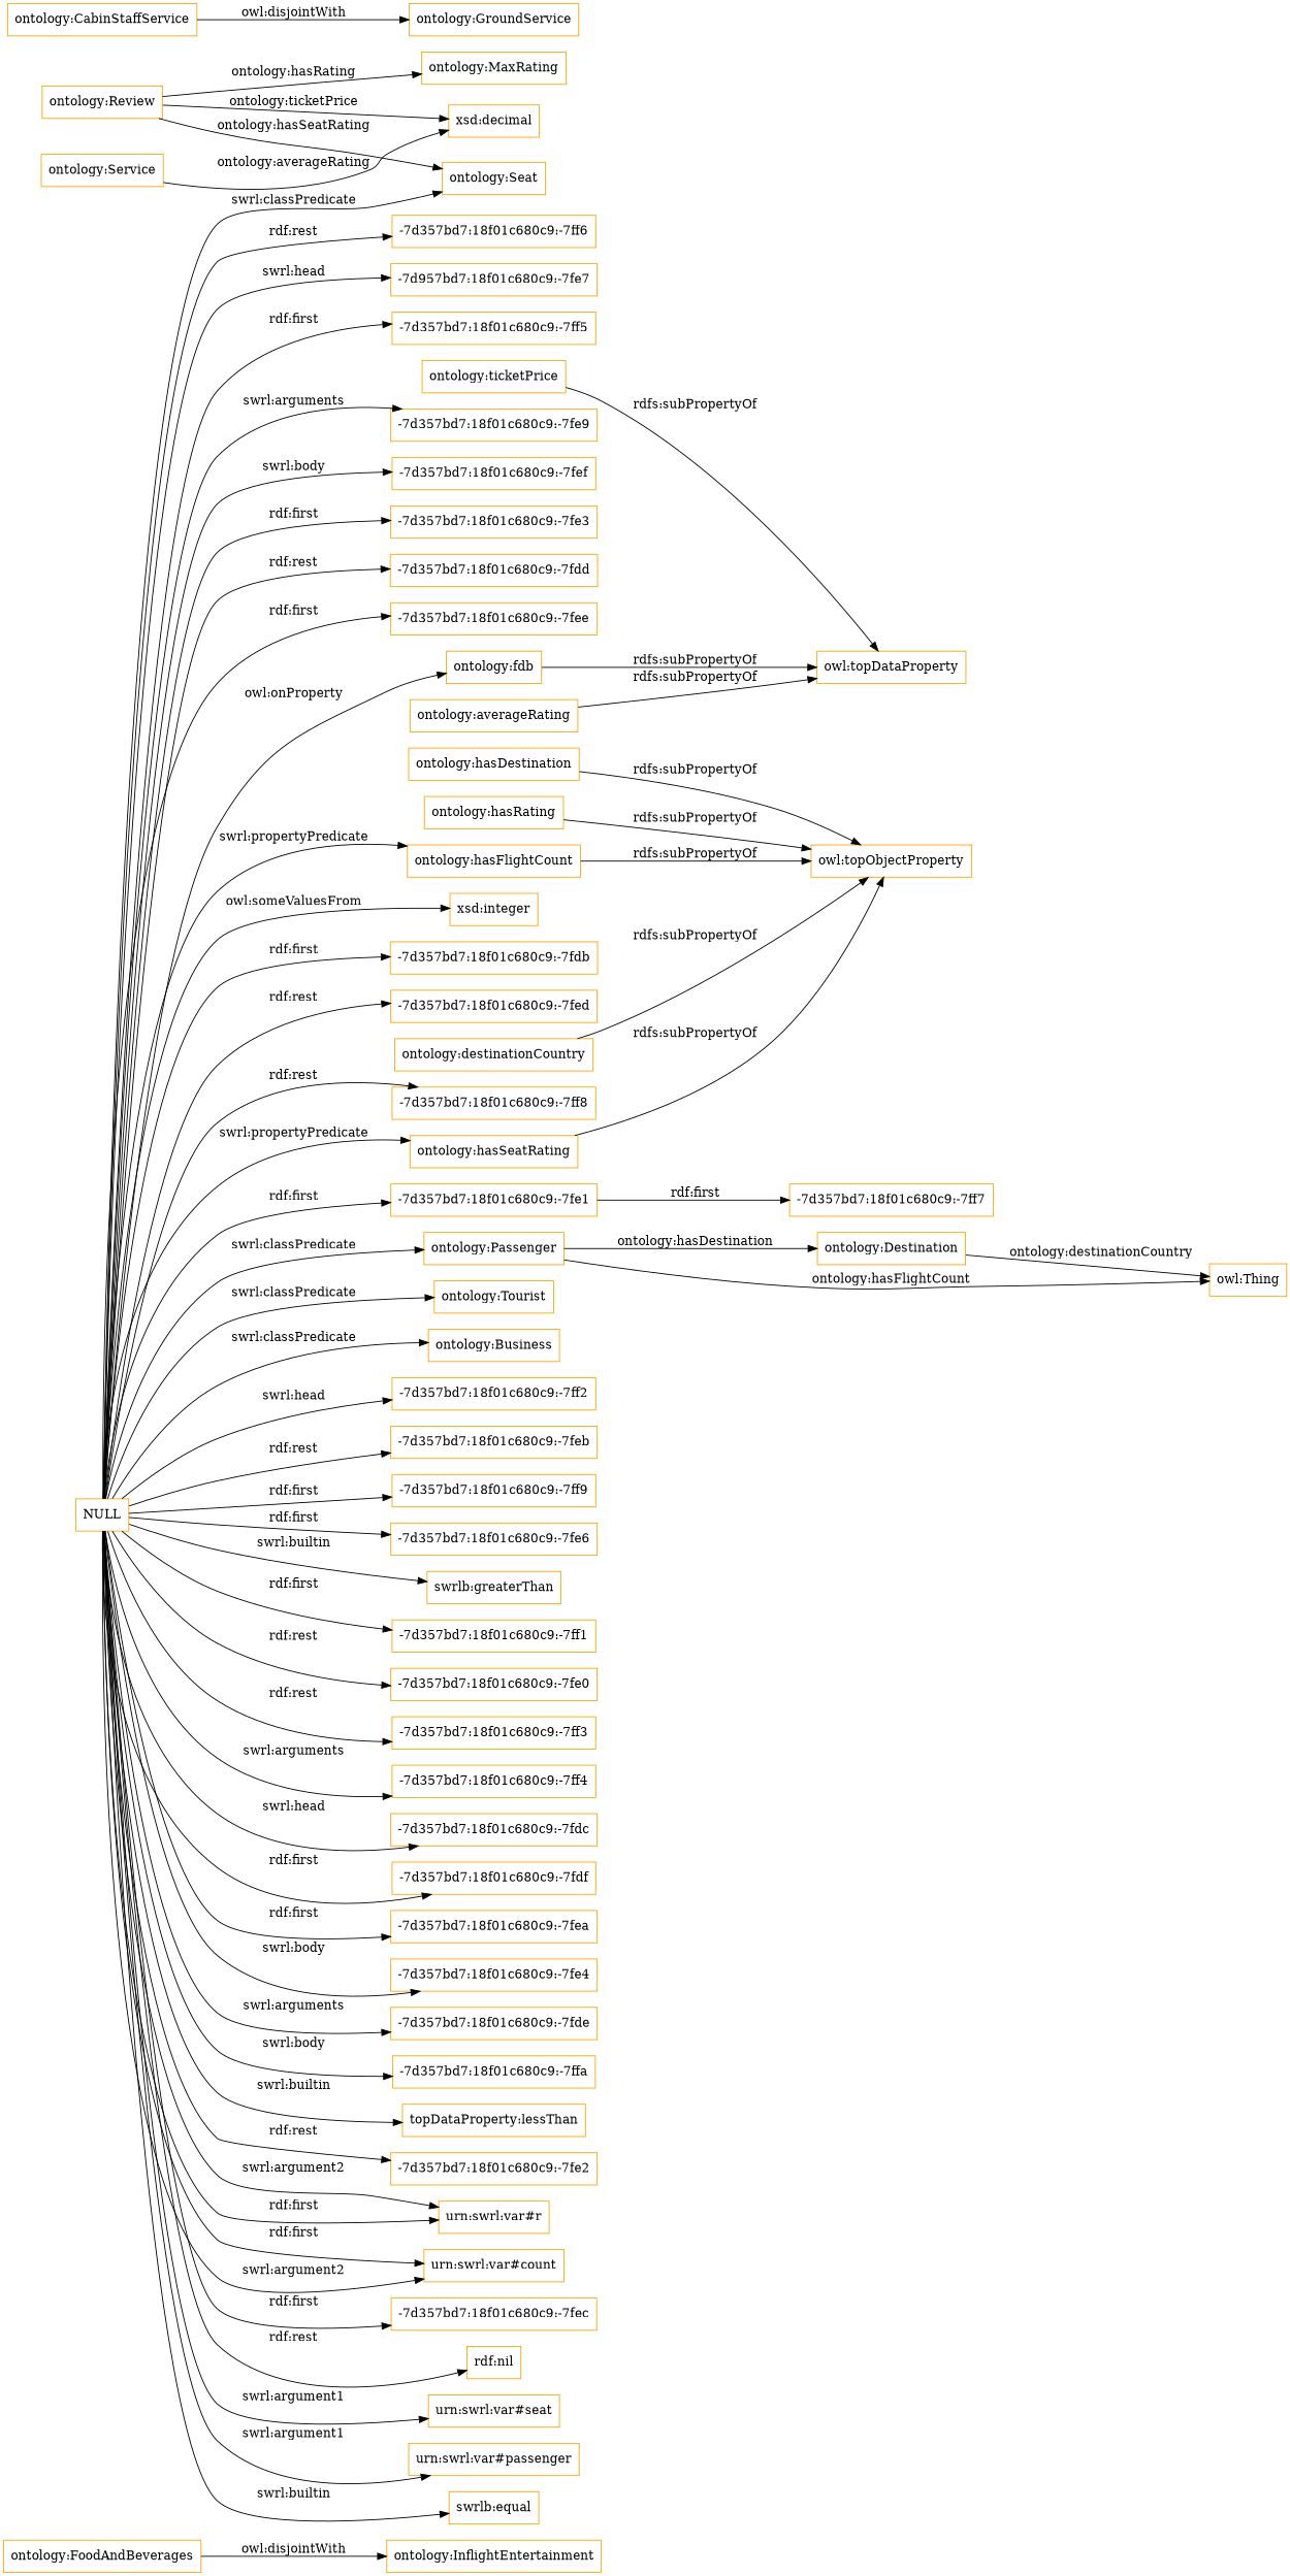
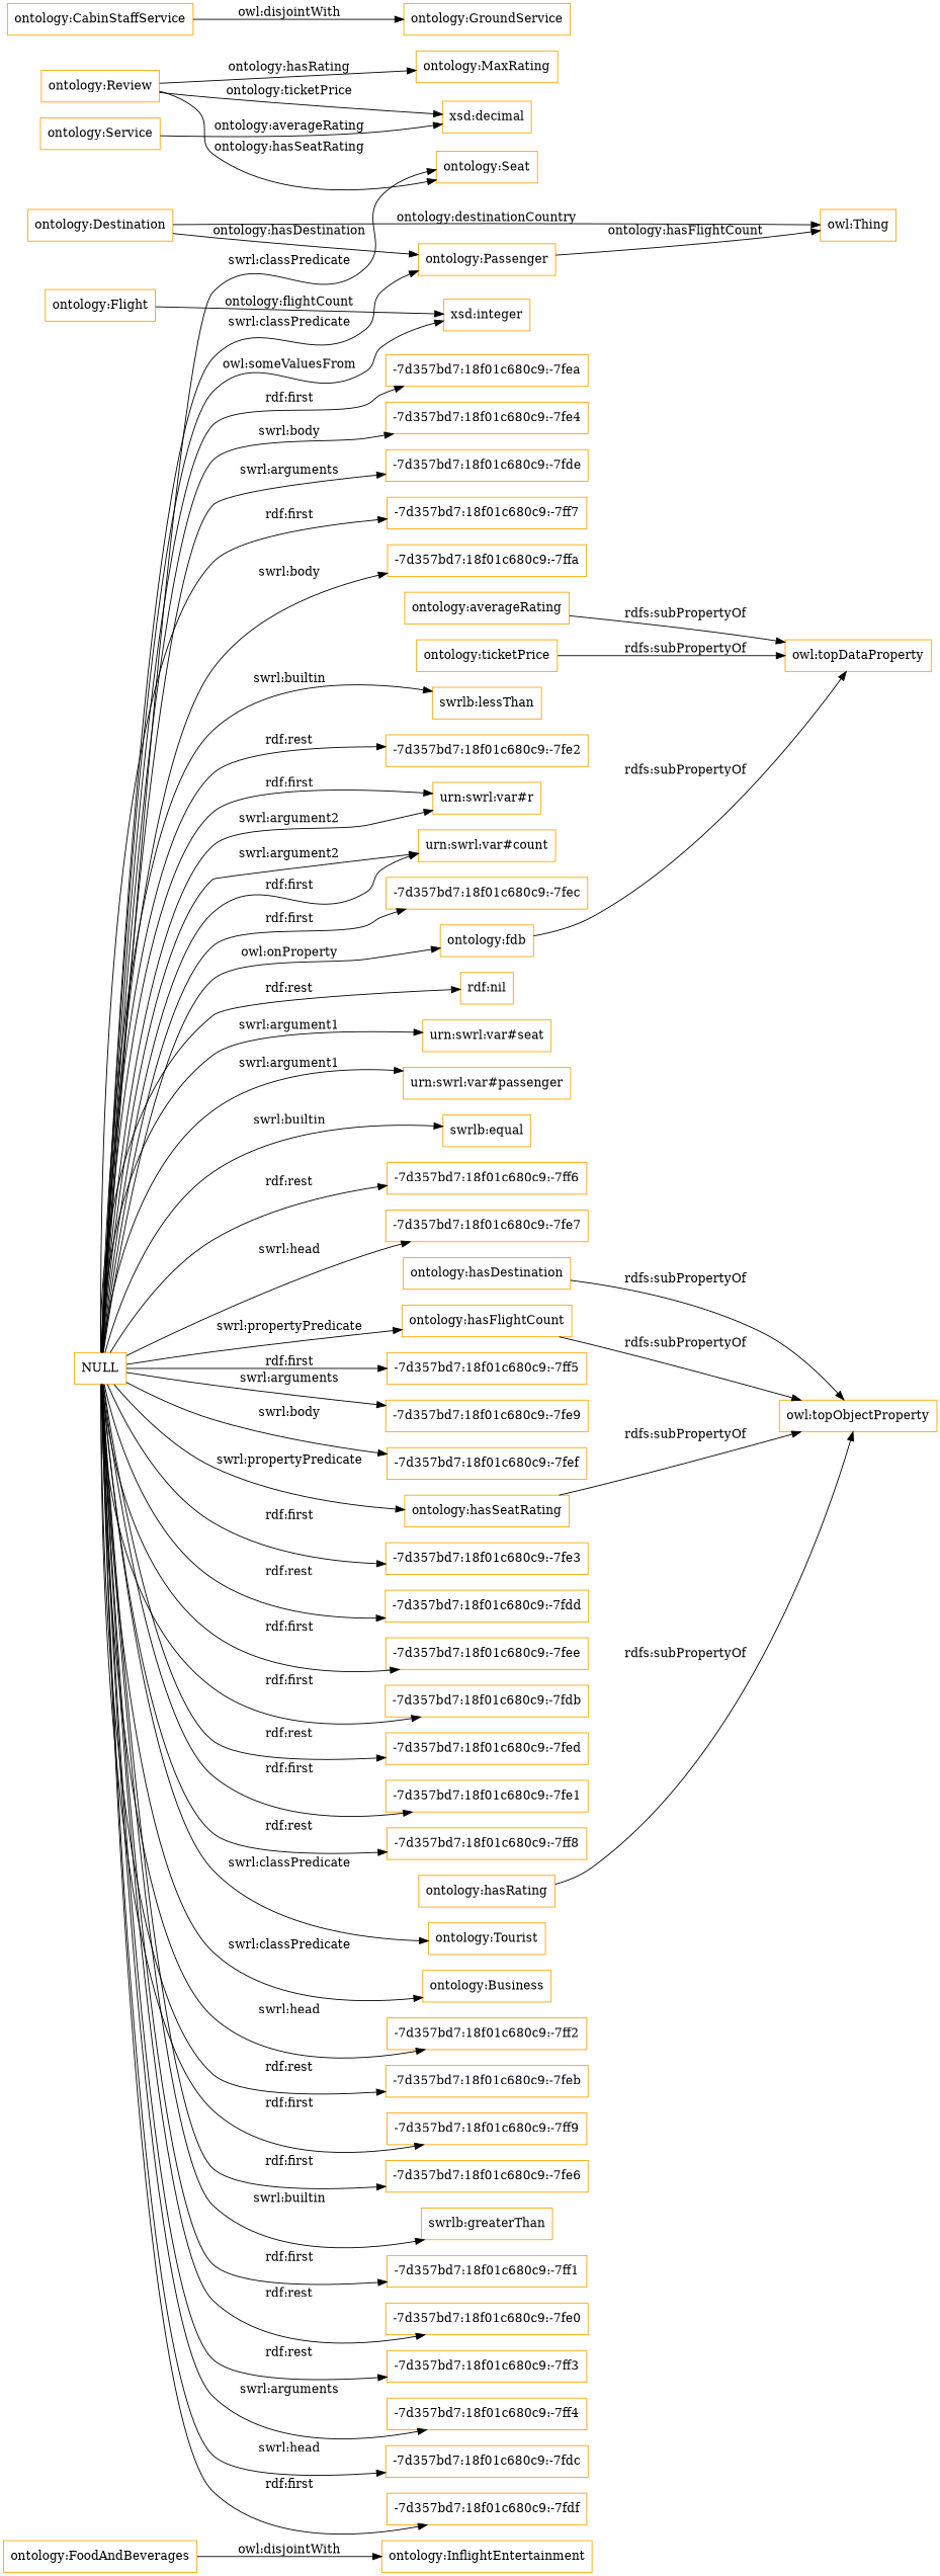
  digraph {
    rankdir=LR
    node [color=orange shape=rectangle]
    "ontology:FoodAndBeverages"
    "ontology:InflightEntertainment"
+   "ontology:Flight"
    "xsd:integer"
    "ontology:CabinStaffService"
    "ontology:GroundService"
    "ontology:Review"
    "ontology:MaxRating"
    "ontology:Seat"
    "xsd:decimal"
    "ontology:Passenger"
    "ontology:Destination"
    "owl:Thing"
    "ontology:Service"
    n15 [label="ontology:fdb"]
    "owl:topDataProperty"
-   "ontology:destinationCountry"
    "owl:topObjectProperty"
    "ontology:hasFlightCount"
    "ontology:hasSeatRating"
    "ontology:averageRating"
    "ontology:ticketPrice"
    NULL
    "ontology:Tourist"
    "ontology:Business"
    "-7d357bd7:18f01c680c9:-7ff2"
    "-7d357bd7:18f01c680c9:-7feb"
    "-7d357bd7:18f01c680c9:-7ff9"
    "-7d357bd7:18f01c680c9:-7fe6"
    "swrlb:greaterThan"
    "-7d357bd7:18f01c680c9:-7ff1"
    "-7d357bd7:18f01c680c9:-7fe0"
    "-7d357bd7:18f01c680c9:-7ff3"
    "-7d357bd7:18f01c680c9:-7ff4"
    "-7d357bd7:18f01c680c9:-7fdc"
    "-7d357bd7:18f01c680c9:-7fdf"
    "-7d357bd7:18f01c680c9:-7fea"
    "-7d357bd7:18f01c680c9:-7fe4"
    "-7d357bd7:18f01c680c9:-7fde"
    "-7d357bd7:18f01c680c9:-7ff7"
    "-7d357bd7:18f01c680c9:-7ffa"
-   "swrlb:lessThan" [label="topDataProperty:lessThan"]
+   "swrlb:lessThan"
    "-7d357bd7:18f01c680c9:-7fe2"
    "urn:swrl:var#r"
    "urn:swrl:var#count"
    "-7d357bd7:18f01c680c9:-7fec"
    "rdf:nil"
    "urn:swrl:var#seat"
    "urn:swrl:var#passenger"
    "swrlb:equal"
    "-7d357bd7:18f01c680c9:-7ff6"
-   "-7d357bd7:18f01c680c9:-7fe7" [label="-7d957bd7:18f01c680c9:-7fe7"]
+   "-7d357bd7:18f01c680c9:-7fe7"
    "-7d357bd7:18f01c680c9:-7ff5"
    "-7d357bd7:18f01c680c9:-7fe9"
    "-7d357bd7:18f01c680c9:-7fef"
    "-7d357bd7:18f01c680c9:-7fe3"
    "-7d357bd7:18f01c680c9:-7fdd"
    "-7d357bd7:18f01c680c9:-7fee"
    "-7d357bd7:18f01c680c9:-7fdb"
    "-7d357bd7:18f01c680c9:-7fed"
    "-7d357bd7:18f01c680c9:-7fe1"
    "-7d357bd7:18f01c680c9:-7ff8"
    "ontology:hasDestination"
    "ontology:hasRating"
    "ontology:FoodAndBeverages" -> "ontology:InflightEntertainment" [label="owl:disjointWith"]
+   "ontology:Flight" -> "xsd:integer" [label="ontology:flightCount"]
    "ontology:CabinStaffService" -> "ontology:GroundService" [label="owl:disjointWith"]
    "ontology:Review" -> "ontology:MaxRating" [label="ontology:hasRating"]
    "ontology:Review" -> "ontology:Seat" [label="ontology:hasSeatRating"]
    "ontology:Review" -> "xsd:decimal" [label="ontology:ticketPrice"]
-   "ontology:Passenger" -> "ontology:Destination" [label="ontology:hasDestination"]
+   "ontology:Destination" -> "ontology:Passenger" [label="ontology:hasDestination"]
    "ontology:Passenger" -> "owl:Thing" [label="ontology:hasFlightCount"]
    "ontology:Destination" -> "owl:Thing" [label="ontology:destinationCountry"]
    "ontology:Service" -> "xsd:decimal" [label="ontology:averageRating"]
    n15 -> "owl:topDataProperty" [label="rdfs:subPropertyOf"]
-   "ontology:destinationCountry" -> "owl:topObjectProperty" [label="rdfs:subPropertyOf"]
    "ontology:hasFlightCount" -> "owl:topObjectProperty" [label="rdfs:subPropertyOf"]
    "ontology:hasSeatRating" -> "owl:topObjectProperty" [label="rdfs:subPropertyOf"]
    "ontology:averageRating" -> "owl:topDataProperty" [label="rdfs:subPropertyOf"]
    "ontology:ticketPrice" -> "owl:topDataProperty" [label="rdfs:subPropertyOf"]
    NULL -> "xsd:integer" [label="owl:someValuesFrom"]
    NULL -> "ontology:Seat" [label="swrl:classPredicate"]
    NULL -> "ontology:Passenger" [label="swrl:classPredicate"]
    NULL -> n15 [label="owl:onProperty"]
    NULL -> "ontology:hasFlightCount" [label="swrl:propertyPredicate"]
    NULL -> "ontology:hasSeatRating" [label="swrl:propertyPredicate"]
    NULL -> "ontology:Tourist" [label="swrl:classPredicate"]
    NULL -> "ontology:Business" [label="swrl:classPredicate"]
    NULL -> "-7d357bd7:18f01c680c9:-7ff2" [label="swrl:head"]
    NULL -> "-7d357bd7:18f01c680c9:-7feb" [label="rdf:rest"]
    NULL -> "-7d357bd7:18f01c680c9:-7ff9" [label="rdf:first"]
    NULL -> "-7d357bd7:18f01c680c9:-7fe6" [label="rdf:first"]
    NULL -> "swrlb:greaterThan" [label="swrl:builtin"]
    NULL -> "-7d357bd7:18f01c680c9:-7ff1" [label="rdf:first"]
    NULL -> "-7d357bd7:18f01c680c9:-7fe0" [label="rdf:rest"]
    NULL -> "-7d357bd7:18f01c680c9:-7ff3" [label="rdf:rest"]
    NULL -> "-7d357bd7:18f01c680c9:-7ff4" [label="swrl:arguments"]
    NULL -> "-7d357bd7:18f01c680c9:-7fdc" [label="swrl:head"]
    NULL -> "-7d357bd7:18f01c680c9:-7fdf" [label="rdf:first"]
    NULL -> "-7d357bd7:18f01c680c9:-7fea" [label="rdf:first"]
    NULL -> "-7d357bd7:18f01c680c9:-7fe4" [label="swrl:body"]
    NULL -> "-7d357bd7:18f01c680c9:-7fde" [label="swrl:arguments"]
-   "-7d357bd7:18f01c680c9:-7fe1" -> "-7d357bd7:18f01c680c9:-7ff7" [label="rdf:first"]
+   NULL -> "-7d357bd7:18f01c680c9:-7ff7" [label="rdf:first"]
    NULL -> "-7d357bd7:18f01c680c9:-7ffa" [label="swrl:body"]
    NULL -> "swrlb:lessThan" [label="swrl:builtin"]
    NULL -> "-7d357bd7:18f01c680c9:-7fe2" [label="rdf:rest"]
    NULL -> "urn:swrl:var#r" [label="swrl:argument2"]
    NULL -> "urn:swrl:var#r" [label="rdf:first"]
    NULL -> "urn:swrl:var#count" [label="rdf:first"]
    NULL -> "urn:swrl:var#count" [label="swrl:argument2"]
    NULL -> "-7d357bd7:18f01c680c9:-7fec" [label="rdf:first"]
    NULL -> "rdf:nil" [label="rdf:rest"]
    NULL -> "urn:swrl:var#seat" [label="swrl:argument1"]
    NULL -> "urn:swrl:var#passenger" [label="swrl:argument1"]
    NULL -> "swrlb:equal" [label="swrl:builtin"]
    NULL -> "-7d357bd7:18f01c680c9:-7ff6" [label="rdf:rest"]
    NULL -> "-7d357bd7:18f01c680c9:-7fe7" [label="swrl:head"]
    NULL -> "-7d357bd7:18f01c680c9:-7ff5" [label="rdf:first"]
    NULL -> "-7d357bd7:18f01c680c9:-7fe9" [label="swrl:arguments"]
    NULL -> "-7d357bd7:18f01c680c9:-7fef" [label="swrl:body"]
    NULL -> "-7d357bd7:18f01c680c9:-7fe3" [label="rdf:first"]
    NULL -> "-7d357bd7:18f01c680c9:-7fdd" [label="rdf:rest"]
    NULL -> "-7d357bd7:18f01c680c9:-7fee" [label="rdf:first"]
    NULL -> "-7d357bd7:18f01c680c9:-7fdb" [label="rdf:first"]
    NULL -> "-7d357bd7:18f01c680c9:-7fed" [label="rdf:rest"]
    NULL -> "-7d357bd7:18f01c680c9:-7fe1" [label="rdf:first"]
    NULL -> "-7d357bd7:18f01c680c9:-7ff8" [label="rdf:rest"]
    "ontology:hasDestination" -> "owl:topObjectProperty" [label="rdfs:subPropertyOf"]
    "ontology:hasRating" -> "owl:topObjectProperty" [label="rdfs:subPropertyOf"]
  }
